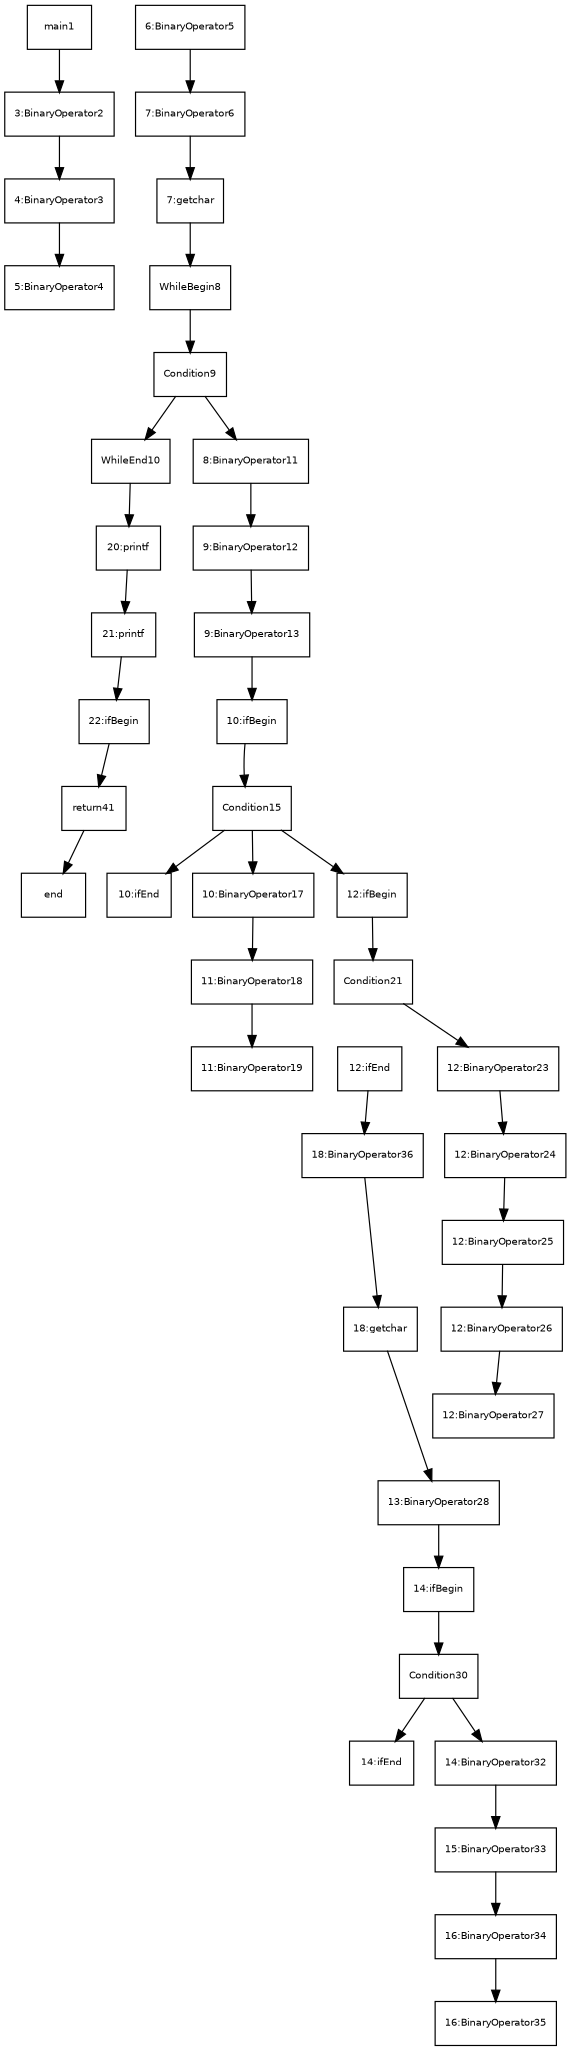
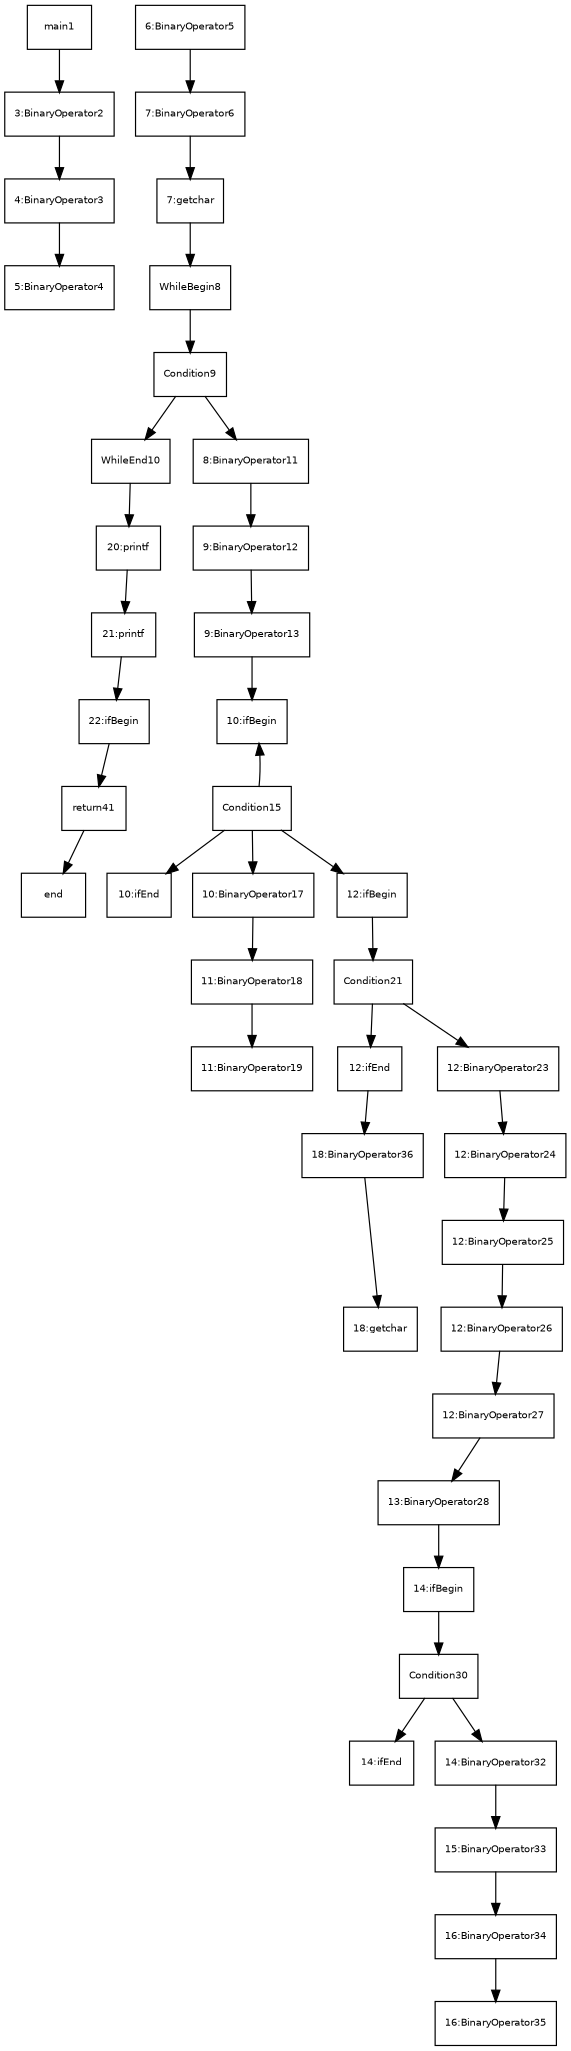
  digraph {
    fontname="Bitstream Vera Sans"
    fontsize=8
    node [fontname="Bitstream Vera Sans" fontsize=8 shape=record]
    edge [fontname="Bitstream Vera Sans" fontsize=8]
    n1 [label=main1]
    n2 [label="3:BinaryOperator2"]
    n3 [label="4:BinaryOperator3"]
    n4 [label="5:BinaryOperator4"]
    n5 [label="6:BinaryOperator5"]
    n6 [label="7:BinaryOperator6"]
    n7 [label="7:getchar"]
    n8 [label=WhileBegin8]
    n9 [label=Condition9]
    n10 [label=WhileEnd10]
    n11 [label="8:BinaryOperator11"]
    n12 [label="20:printf"]
    n13 [label="9:BinaryOperator12"]
    n14 [label="21:printf"]
    n15 [label="9:BinaryOperator13"]
    n16 [label="10:ifBegin"]
    n17 [label=Condition15]
    n18 [label="10:ifEnd"]
    n19 [label="10:BinaryOperator17"]
    n20 [label="12:ifBegin"]
    n21 [label="11:BinaryOperator18"]
    n22 [label=Condition21]
    n23 [label="11:BinaryOperator19"]
    n24 [label="12:ifEnd"]
    n25 [label="12:BinaryOperator23"]
    n26 [label="18:BinaryOperator36"]
    n27 [label="12:BinaryOperator24"]
    n28 [label="18:getchar"]
    n29 [label="12:BinaryOperator25"]
    n30 [label="12:BinaryOperator26"]
    n31 [label="12:BinaryOperator27"]
    n32 [label="13:BinaryOperator28"]
    n33 [label="14:ifBegin"]
    n34 [label=Condition30]
    n35 [label="14:ifEnd"]
    n36 [label="14:BinaryOperator32"]
    n37 [label="15:BinaryOperator33"]
    n38 [label="16:BinaryOperator34"]
    n39 [label="16:BinaryOperator35"]
    n40 [label="22:ifBegin"]
    n41 [label=return41]
    n42 [label=end]
    n1 -> n2
    n2 -> n3
    n3 -> n4
    n5 -> n6
    n6 -> n7
    n7 -> n8
    n8 -> n9
    n9 -> n10
    n9 -> n11
    n10 -> n12
    n11 -> n13
    n12 -> n14
    n13 -> n15
    n14 -> n40
    n15 -> n16
-   n16 -> n17
+   n17 -> n16
    n17 -> n18
    n17 -> n19
    n17 -> n20
    n19 -> n21
    n20 -> n22
    n21 -> n23
+   n22 -> n24
    n22 -> n25
    n24 -> n26
    n25 -> n27
    n26 -> n28
    n27 -> n29
    n29 -> n30
    n30 -> n31
-   n28 -> n32
+   n31 -> n32
    n32 -> n33
    n33 -> n34
    n34 -> n35
    n34 -> n36
    n36 -> n37
    n37 -> n38
    n38 -> n39
    n40 -> n41
    n41 -> n42
  }
